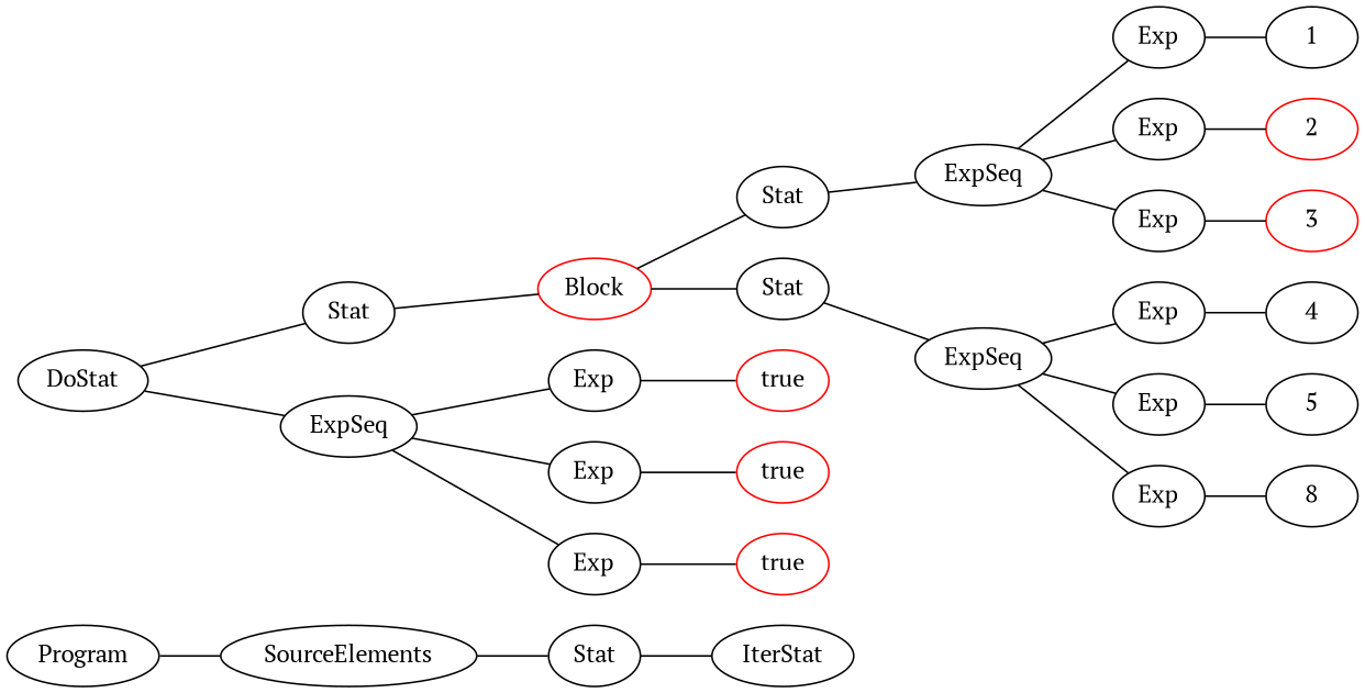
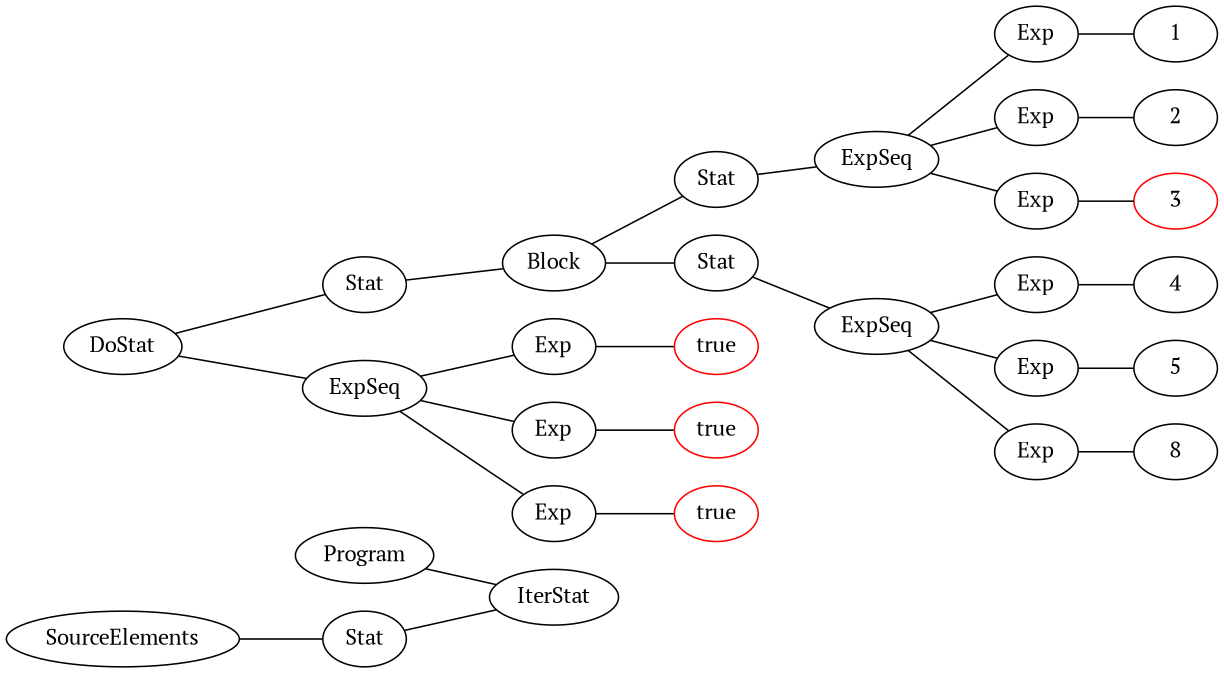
  graph {
    fontname="PT Serif"
    rankdir=LR
    node [fontname="PT Serif"]
    edge [fontname="PT Serif"]
    n1 [label=Program]
    n2 [label=SourceElements]
    n3 [label=Stat]
    n4 [label=IterStat]
    n5 [label=DoStat]
    n6 [label=Stat]
    n7 [label=ExpSeq]
-   n8 [label=Block color=red]
+   n8 [label=Block]
    n9 [label=Exp]
    n10 [label=Exp]
    n11 [label=Exp]
    n12 [label=Stat]
    n13 [label=Stat]
    n14 [label=ExpSeq]
    n15 [label=ExpSeq]
    n16 [label=Exp]
    n17 [label=Exp]
    n18 [label=Exp]
    n19 [label=1]
-   n20 [label=2 color=red]
+   n20 [label=2]
    n21 [color=red label=3]
    n22 [label=Exp]
    n23 [label=Exp]
    n24 [label=Exp]
    n25 [label=4]
    n26 [label=5]
    n27 [label=8]
    n28 [color=red label=true]
    n29 [color=red label=true]
    n30 [color=red label=true]
-   n1 -- n2
+   n1 -- n4
    n2 -- n3
    n3 -- n4
    n5 -- n6
    n5 -- n7
    n6 -- n8
    n7 -- n9
    n7 -- n10
    n7 -- n11
    n8 -- n12
    n8 -- n13
    n9 -- n28
    n10 -- n29
    n11 -- n30
    n12 -- n14
    n13 -- n15
    n14 -- n16
    n14 -- n17
    n14 -- n18
    n15 -- n22
    n15 -- n23
    n15 -- n24
    n16 -- n19
    n17 -- n20
    n18 -- n21
    n22 -- n25
    n23 -- n26
    n24 -- n27
  }
